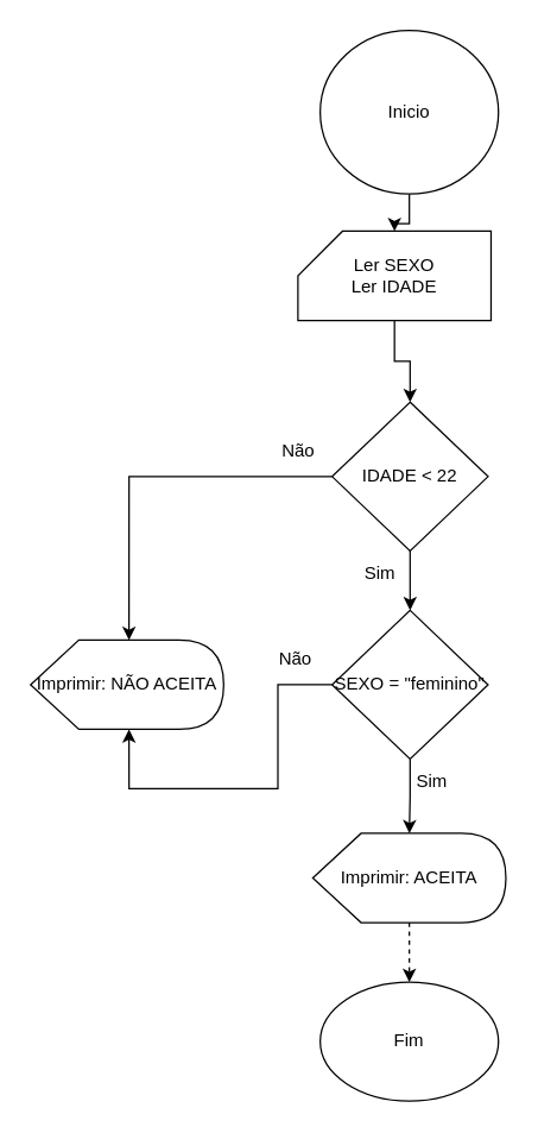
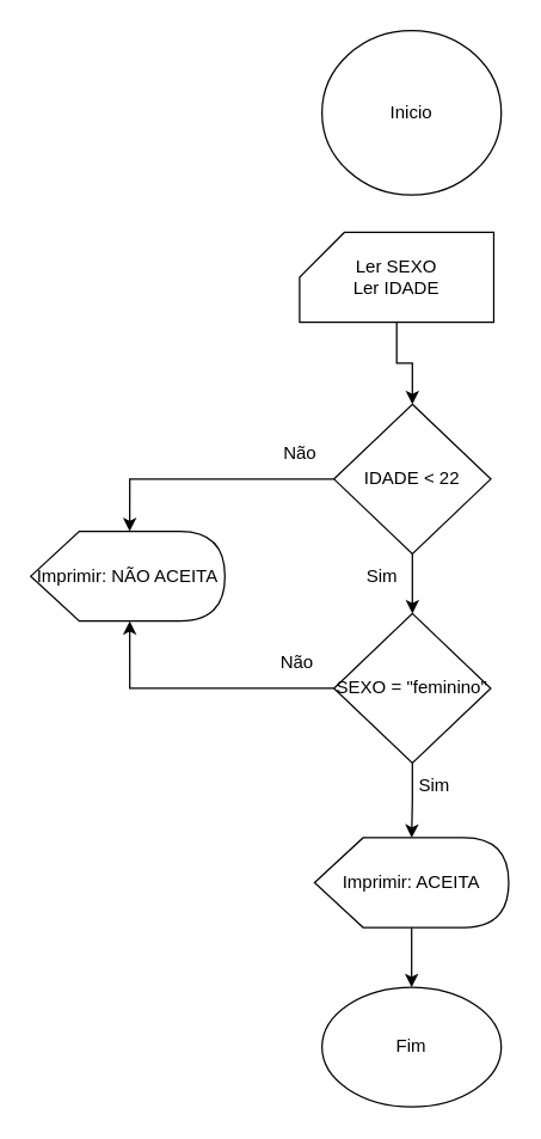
  <mxCell id="0" />
  <mxCell id="1" parent="0" />
- <mxCell id="2" value="" style="edgeStyle=orthogonalEdgeStyle;rounded=0;orthogonalLoop=1;jettySize=auto;html=1;" edge="1" parent="1" source="3" target="5"><mxGeometry relative="1" as="geometry" /></mxCell>
  <mxCell id="3" value="Inicio" style="ellipse;whiteSpace=wrap;html=1;" vertex="1" parent="1"><mxGeometry x="215" y="20" width="120" height="110" as="geometry" /></mxCell>
  <mxCell id="4" value="" style="edgeStyle=orthogonalEdgeStyle;rounded=0;orthogonalLoop=1;jettySize=auto;html=1;" edge="1" parent="1" source="5" target="7"><mxGeometry relative="1" as="geometry" /></mxCell>
  <mxCell id="5" value="Ler SEXO&lt;div&gt;Ler IDADE&lt;/div&gt;" style="shape=card;whiteSpace=wrap;html=1;" vertex="1" parent="1"><mxGeometry x="200" y="155" width="130" height="60" as="geometry" /></mxCell>
  <mxCell id="6" value="" style="edgeStyle=orthogonalEdgeStyle;rounded=0;orthogonalLoop=1;jettySize=auto;html=1;" edge="1" parent="1" source="7" target="11"><mxGeometry relative="1" as="geometry" /></mxCell>
  <mxCell id="7" value="IDADE &amp;lt; 22" style="rhombus;whiteSpace=wrap;html=1;" vertex="1" parent="1"><mxGeometry x="223" y="270" width="105" height="100" as="geometry" /></mxCell>
- <mxCell id="8" value="Imprimir: NÃO ACEITA" style="shape=display;whiteSpace=wrap;html=1;" vertex="1" parent="1"><mxGeometry x="20" y="430" width="130" height="60" as="geometry" /></mxCell>
+ <mxCell id="8" value="Imprimir: NÃO ACEITA" style="shape=display;whiteSpace=wrap;html=1;" vertex="1" parent="1"><mxGeometry x="20" y="355" width="130" height="60" as="geometry" /></mxCell>
  <mxCell id="9" value="Não" style="text;html=1;align=center;verticalAlign=middle;resizable=0;points=[];autosize=1;strokeColor=none;fillColor=none;" vertex="1" parent="1"><mxGeometry x="175" y="288" width="50" height="30" as="geometry" /></mxCell>
  <mxCell id="10" value="" style="edgeStyle=orthogonalEdgeStyle;rounded=0;orthogonalLoop=1;jettySize=auto;html=1;" edge="1" parent="1" source="11" target="17"><mxGeometry relative="1" as="geometry" /></mxCell>
  <mxCell id="11" value="SEXO = &quot;feminino&quot;" style="rhombus;whiteSpace=wrap;html=1;" vertex="1" parent="1"><mxGeometry x="223" y="410" width="105" height="100" as="geometry" /></mxCell>
  <mxCell id="12" value="Sim" style="text;html=1;align=center;verticalAlign=middle;resizable=0;points=[];autosize=1;strokeColor=none;fillColor=none;" vertex="1" parent="1"><mxGeometry x="235" y="370" width="40" height="30" as="geometry" /></mxCell>
  <mxCell id="13" style="edgeStyle=orthogonalEdgeStyle;rounded=0;orthogonalLoop=1;jettySize=auto;html=1;exitX=0;exitY=0.5;exitDx=0;exitDy=0;entryX=0;entryY=0;entryDx=66.25;entryDy=0;entryPerimeter=0;" edge="1" parent="1" source="7" target="8"><mxGeometry relative="1" as="geometry" /></mxCell>
  <mxCell id="14" style="edgeStyle=orthogonalEdgeStyle;rounded=0;orthogonalLoop=1;jettySize=auto;html=1;exitX=0;exitY=0.5;exitDx=0;exitDy=0;entryX=0;entryY=0;entryDx=66.25;entryDy=60;entryPerimeter=0;" edge="1" parent="1" source="11" target="8"><mxGeometry relative="1" as="geometry" /></mxCell>
  <mxCell id="15" value="Não" style="text;html=1;align=center;verticalAlign=middle;resizable=0;points=[];autosize=1;strokeColor=none;fillColor=none;" vertex="1" parent="1"><mxGeometry x="173" y="428" width="50" height="30" as="geometry" /></mxCell>
- <mxCell id="16" value="" style="edgeStyle=orthogonalEdgeStyle;rounded=0;orthogonalLoop=1;jettySize=auto;html=1;dashed=1;" edge="1" parent="1" source="17" target="18"><mxGeometry relative="1" as="geometry" /></mxCell>
+ <mxCell id="16" value="" style="edgeStyle=orthogonalEdgeStyle;rounded=0;orthogonalLoop=1;jettySize=auto;html=1;" edge="1" parent="1" source="17" target="18"><mxGeometry relative="1" as="geometry" /></mxCell>
  <mxCell id="17" value="Imprimir: ACEITA" style="shape=display;whiteSpace=wrap;html=1;" vertex="1" parent="1"><mxGeometry x="210" y="560" width="130" height="60" as="geometry" /></mxCell>
  <mxCell id="18" value="Fim" style="ellipse;whiteSpace=wrap;html=1;" vertex="1" parent="1"><mxGeometry x="215" y="660" width="120" height="80" as="geometry" /></mxCell>
  <mxCell id="19" value="Sim" style="text;html=1;align=center;verticalAlign=middle;resizable=0;points=[];autosize=1;strokeColor=none;fillColor=none;" vertex="1" parent="1"><mxGeometry x="270" y="510" width="40" height="30" as="geometry" /></mxCell>
